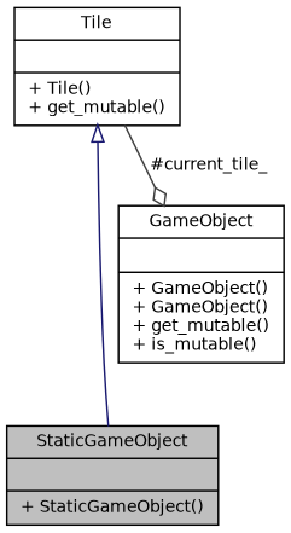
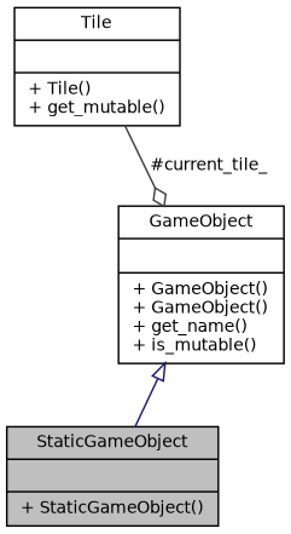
  digraph {
    node [color=black fillcolor=white fontname=Helvetica fontsize=10 shape=record style=filled]
    edge [fontname=Helvetica fontsize=10 labelfontname=Helvetica labelfontsize=10 style=solid]
    n1 [fillcolor=grey75 fontcolor=black height=0.2 label="{StaticGameObject\n||+ StaticGameObject()\l}" width=0.4]
-   n2 [height=0.2 label="{GameObject\n||+ GameObject()\l+ GameObject()\l+ get_mutable()\l+ is_mutable()\l}" width=0.4]
+   n2 [height=0.2 label="{GameObject\n||+ GameObject()\l+ GameObject()\l+ get_name()\l+ is_mutable()\l}" width=0.4]
    n3 [height=0.2 label="{Tile\n||+ Tile()\l+ get_mutable()\l}" width=0.4]
-   n3 -> n1 [arrowtail=onormal color=midnightblue dir=back]
+   n2 -> n1 [arrowtail=onormal color=midnightblue dir=back]
    n3 -> n2 [arrowhead=odiamond color=grey25 label=" #current_tile_"]
  }
